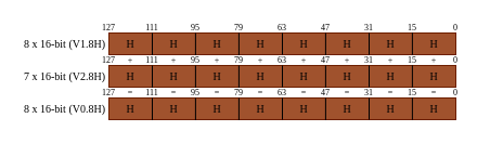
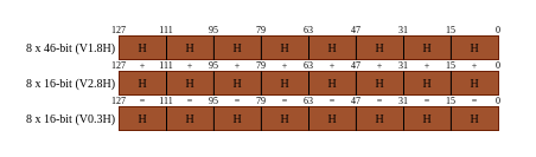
  <mxCell id="0" />
  <mxCell id="1" parent="0" />
  <mxCell id="2" value="" style="rounded=0;whiteSpace=wrap;html=1;fillColor=#a0522d;fontColor=#ffffff;strokeColor=#6D1F00;" vertex="1" parent="1"><mxGeometry x="100" y="30" width="320" height="20" as="geometry" /></mxCell>
  <mxCell id="3" value="" style="endArrow=none;html=1;rounded=0;entryX=0.75;entryY=0;entryDx=0;entryDy=0;exitX=0.75;exitY=1;exitDx=0;exitDy=0;" edge="1" parent="1" source="2" target="2"><mxGeometry width="50" height="50" relative="1" as="geometry"><mxPoint x="324.77" y="152.5" as="sourcePoint" /><mxPoint x="324.77" y="112.5" as="targetPoint" /></mxGeometry></mxCell>
  <mxCell id="4" value="" style="endArrow=none;html=1;rounded=0;entryX=0.5;entryY=0;entryDx=0;entryDy=0;exitX=0.5;exitY=1;exitDx=0;exitDy=0;" edge="1" parent="1" source="2" target="2"><mxGeometry width="50" height="50" relative="1" as="geometry"><mxPoint x="130" y="152.5" as="sourcePoint" /><mxPoint x="180" y="102.5" as="targetPoint" /></mxGeometry></mxCell>
  <mxCell id="5" value="" style="endArrow=none;html=1;rounded=0;entryX=0.125;entryY=0;entryDx=0;entryDy=0;entryPerimeter=0;exitX=0.125;exitY=1.023;exitDx=0;exitDy=0;exitPerimeter=0;" edge="1" parent="1" source="2" target="2"><mxGeometry width="50" height="50" relative="1" as="geometry"><mxPoint x="110" y="122.5" as="sourcePoint" /><mxPoint x="190" y="72.5" as="targetPoint" /></mxGeometry></mxCell>
- <mxCell id="6" value="8 x 16-bit (V1.8H)" style="text;html=1;strokeColor=none;fillColor=none;align=left;verticalAlign=middle;whiteSpace=wrap;rounded=0;fontSize=10;fontFamily=Computer Modern;" vertex="1" parent="1"><mxGeometry x="20" y="32.5" width="90" height="15" as="geometry" /></mxCell>
+ <mxCell id="6" value="8 x 46-bit (V1.8H)" style="text;html=1;strokeColor=none;fillColor=none;align=left;verticalAlign=middle;whiteSpace=wrap;rounded=0;fontSize=10;fontFamily=Computer Modern;" vertex="1" parent="1"><mxGeometry x="20" y="32.5" width="90" height="15" as="geometry" /></mxCell>
  <mxCell id="7" value="0" style="text;html=1;strokeColor=none;fillColor=none;align=center;verticalAlign=middle;whiteSpace=wrap;rounded=0;fontSize=8;fontFamily=Source Code Pro;" vertex="1" parent="1"><mxGeometry x="410" y="20" width="20" height="10" as="geometry" /></mxCell>
  <mxCell id="8" value="127" style="text;html=1;strokeColor=none;fillColor=none;align=center;verticalAlign=middle;whiteSpace=wrap;rounded=0;fontSize=8;fontFamily=Source Code Pro;" vertex="1" parent="1"><mxGeometry x="90" y="20" width="20" height="10" as="geometry" /></mxCell>
  <mxCell id="9" value="63" style="text;html=1;strokeColor=none;fillColor=none;align=center;verticalAlign=middle;whiteSpace=wrap;rounded=0;fontSize=8;fontFamily=Source Code Pro;" vertex="1" parent="1"><mxGeometry x="250" y="20" width="20" height="10" as="geometry" /></mxCell>
  <mxCell id="10" value="31" style="text;html=1;strokeColor=none;fillColor=none;align=center;verticalAlign=middle;whiteSpace=wrap;rounded=0;fontSize=8;fontFamily=Source Code Pro;" vertex="1" parent="1"><mxGeometry x="330" y="20" width="20" height="10" as="geometry" /></mxCell>
  <mxCell id="11" value="95" style="text;html=1;strokeColor=none;fillColor=none;align=center;verticalAlign=middle;whiteSpace=wrap;rounded=0;fontSize=8;fontFamily=Source Code Pro;" vertex="1" parent="1"><mxGeometry x="170" y="20" width="20" height="10" as="geometry" /></mxCell>
  <mxCell id="12" value="111" style="text;html=1;strokeColor=none;fillColor=none;align=center;verticalAlign=middle;whiteSpace=wrap;rounded=0;fontSize=8;fontFamily=Source Code Pro;" vertex="1" parent="1"><mxGeometry x="130" y="20" width="20" height="10" as="geometry" /></mxCell>
  <mxCell id="13" value="47" style="text;html=1;strokeColor=none;fillColor=none;align=center;verticalAlign=middle;whiteSpace=wrap;rounded=0;fontSize=8;fontFamily=Source Code Pro;" vertex="1" parent="1"><mxGeometry x="290" y="20" width="20" height="10" as="geometry" /></mxCell>
  <mxCell id="14" value="15" style="text;html=1;strokeColor=none;fillColor=none;align=center;verticalAlign=middle;whiteSpace=wrap;rounded=0;fontSize=8;fontFamily=Source Code Pro;" vertex="1" parent="1"><mxGeometry x="370" y="20" width="20" height="10" as="geometry" /></mxCell>
  <mxCell id="15" value="79" style="text;html=1;strokeColor=none;fillColor=none;align=center;verticalAlign=middle;whiteSpace=wrap;rounded=0;fontSize=8;fontFamily=Source Code Pro;" vertex="1" parent="1"><mxGeometry x="210" y="20" width="20" height="10" as="geometry" /></mxCell>
  <mxCell id="16" value="" style="endArrow=none;html=1;rounded=0;entryX=0.125;entryY=0;entryDx=0;entryDy=0;entryPerimeter=0;exitX=0.125;exitY=1.023;exitDx=0;exitDy=0;exitPerimeter=0;" edge="1" parent="1"><mxGeometry width="50" height="50" relative="1" as="geometry"><mxPoint x="179.9" y="50.46" as="sourcePoint" /><mxPoint x="179.9" y="30" as="targetPoint" /></mxGeometry></mxCell>
  <mxCell id="17" value="" style="endArrow=none;html=1;rounded=0;entryX=0.125;entryY=0;entryDx=0;entryDy=0;entryPerimeter=0;exitX=0.125;exitY=1.023;exitDx=0;exitDy=0;exitPerimeter=0;" edge="1" parent="1"><mxGeometry width="50" height="50" relative="1" as="geometry"><mxPoint x="219.9" y="50.46" as="sourcePoint" /><mxPoint x="219.9" y="30" as="targetPoint" /></mxGeometry></mxCell>
  <mxCell id="18" value="" style="endArrow=none;html=1;rounded=0;entryX=0.125;entryY=0;entryDx=0;entryDy=0;entryPerimeter=0;exitX=0.125;exitY=1.023;exitDx=0;exitDy=0;exitPerimeter=0;" edge="1" parent="1"><mxGeometry width="50" height="50" relative="1" as="geometry"><mxPoint x="299.9" y="50.46" as="sourcePoint" /><mxPoint x="299.9" y="30" as="targetPoint" /></mxGeometry></mxCell>
  <mxCell id="19" value="" style="endArrow=none;html=1;rounded=0;entryX=0.125;entryY=0;entryDx=0;entryDy=0;entryPerimeter=0;exitX=0.125;exitY=1.023;exitDx=0;exitDy=0;exitPerimeter=0;" edge="1" parent="1"><mxGeometry width="50" height="50" relative="1" as="geometry"><mxPoint x="379.9" y="50.23" as="sourcePoint" /><mxPoint x="379.9" y="29.77" as="targetPoint" /></mxGeometry></mxCell>
  <mxCell id="20" value="H" style="text;html=1;strokeColor=none;fillColor=none;align=center;verticalAlign=middle;whiteSpace=wrap;rounded=0;fontSize=10;fontFamily=Source Code Pro;" vertex="1" parent="1"><mxGeometry x="395" y="35" width="10" height="10" as="geometry" /></mxCell>
  <mxCell id="21" value="H" style="text;html=1;strokeColor=none;fillColor=none;align=center;verticalAlign=middle;whiteSpace=wrap;rounded=0;fontSize=10;fontFamily=Source Code Pro;" vertex="1" parent="1"><mxGeometry x="355" y="35" width="10" height="10" as="geometry" /></mxCell>
  <mxCell id="22" value="H" style="text;html=1;strokeColor=none;fillColor=none;align=center;verticalAlign=middle;whiteSpace=wrap;rounded=0;fontSize=10;fontFamily=Source Code Pro;" vertex="1" parent="1"><mxGeometry x="315" y="35" width="10" height="10" as="geometry" /></mxCell>
  <mxCell id="23" value="H" style="text;html=1;strokeColor=none;fillColor=none;align=center;verticalAlign=middle;whiteSpace=wrap;rounded=0;fontSize=10;fontFamily=Source Code Pro;" vertex="1" parent="1"><mxGeometry x="275" y="35" width="10" height="10" as="geometry" /></mxCell>
  <mxCell id="24" value="H" style="text;html=1;strokeColor=none;fillColor=none;align=center;verticalAlign=middle;whiteSpace=wrap;rounded=0;fontSize=10;fontFamily=Source Code Pro;" vertex="1" parent="1"><mxGeometry x="235" y="35" width="10" height="10" as="geometry" /></mxCell>
  <mxCell id="25" value="H" style="text;html=1;strokeColor=none;fillColor=none;align=center;verticalAlign=middle;whiteSpace=wrap;rounded=0;fontSize=10;fontFamily=Source Code Pro;" vertex="1" parent="1"><mxGeometry x="195" y="35" width="10" height="10" as="geometry" /></mxCell>
  <mxCell id="26" value="H" style="text;html=1;strokeColor=none;fillColor=none;align=center;verticalAlign=middle;whiteSpace=wrap;rounded=0;fontSize=10;fontFamily=Source Code Pro;" vertex="1" parent="1"><mxGeometry x="155" y="35" width="10" height="10" as="geometry" /></mxCell>
  <mxCell id="27" value="H" style="text;html=1;strokeColor=none;fillColor=none;align=center;verticalAlign=middle;whiteSpace=wrap;rounded=0;fontSize=10;fontFamily=Source Code Pro;" vertex="1" parent="1"><mxGeometry x="115" y="35" width="10" height="10" as="geometry" /></mxCell>
  <mxCell id="28" value="" style="rounded=0;whiteSpace=wrap;html=1;fillColor=#a0522d;fontColor=#ffffff;strokeColor=#6D1F00;" vertex="1" parent="1"><mxGeometry x="100" y="60" width="320" height="20" as="geometry" /></mxCell>
  <mxCell id="29" value="" style="endArrow=none;html=1;rounded=0;entryX=0.75;entryY=0;entryDx=0;entryDy=0;exitX=0.75;exitY=1;exitDx=0;exitDy=0;" edge="1" parent="1" source="28" target="28"><mxGeometry width="50" height="50" relative="1" as="geometry"><mxPoint x="324.77" y="182.5" as="sourcePoint" /><mxPoint x="324.77" y="142.5" as="targetPoint" /></mxGeometry></mxCell>
  <mxCell id="30" value="" style="endArrow=none;html=1;rounded=0;entryX=0.5;entryY=0;entryDx=0;entryDy=0;exitX=0.5;exitY=1;exitDx=0;exitDy=0;" edge="1" parent="1" source="28" target="28"><mxGeometry width="50" height="50" relative="1" as="geometry"><mxPoint x="130" y="182.5" as="sourcePoint" /><mxPoint x="180" y="132.5" as="targetPoint" /></mxGeometry></mxCell>
  <mxCell id="31" value="" style="endArrow=none;html=1;rounded=0;entryX=0.125;entryY=0;entryDx=0;entryDy=0;entryPerimeter=0;exitX=0.125;exitY=1.023;exitDx=0;exitDy=0;exitPerimeter=0;" edge="1" parent="1" source="28" target="28"><mxGeometry width="50" height="50" relative="1" as="geometry"><mxPoint x="110" y="152.5" as="sourcePoint" /><mxPoint x="190" y="102.5" as="targetPoint" /></mxGeometry></mxCell>
- <mxCell id="32" value="7 x 16-bit (V2.8H)" style="text;html=1;strokeColor=none;fillColor=none;align=left;verticalAlign=middle;whiteSpace=wrap;rounded=0;fontSize=10;fontFamily=Computer Modern;" vertex="1" parent="1"><mxGeometry x="20" y="62.5" width="90" height="15" as="geometry" /></mxCell>
+ <mxCell id="32" value="8 x 16-bit (V2.8H)" style="text;html=1;strokeColor=none;fillColor=none;align=left;verticalAlign=middle;whiteSpace=wrap;rounded=0;fontSize=10;fontFamily=Computer Modern;" vertex="1" parent="1"><mxGeometry x="20" y="62.5" width="90" height="15" as="geometry" /></mxCell>
  <mxCell id="33" value="0" style="text;html=1;strokeColor=none;fillColor=none;align=center;verticalAlign=middle;whiteSpace=wrap;rounded=0;fontSize=8;fontFamily=Source Code Pro;" vertex="1" parent="1"><mxGeometry x="410" y="50" width="20" height="10" as="geometry" /></mxCell>
  <mxCell id="34" value="127" style="text;html=1;strokeColor=none;fillColor=none;align=center;verticalAlign=middle;whiteSpace=wrap;rounded=0;fontSize=8;fontFamily=Source Code Pro;" vertex="1" parent="1"><mxGeometry x="90" y="50" width="20" height="10" as="geometry" /></mxCell>
  <mxCell id="35" value="63" style="text;html=1;strokeColor=none;fillColor=none;align=center;verticalAlign=middle;whiteSpace=wrap;rounded=0;fontSize=8;fontFamily=Source Code Pro;" vertex="1" parent="1"><mxGeometry x="250" y="50" width="20" height="10" as="geometry" /></mxCell>
  <mxCell id="36" value="31" style="text;html=1;strokeColor=none;fillColor=none;align=center;verticalAlign=middle;whiteSpace=wrap;rounded=0;fontSize=8;fontFamily=Source Code Pro;" vertex="1" parent="1"><mxGeometry x="330" y="50" width="20" height="10" as="geometry" /></mxCell>
  <mxCell id="37" value="95" style="text;html=1;strokeColor=none;fillColor=none;align=center;verticalAlign=middle;whiteSpace=wrap;rounded=0;fontSize=8;fontFamily=Source Code Pro;" vertex="1" parent="1"><mxGeometry x="170" y="50" width="20" height="10" as="geometry" /></mxCell>
  <mxCell id="38" value="111" style="text;html=1;strokeColor=none;fillColor=none;align=center;verticalAlign=middle;whiteSpace=wrap;rounded=0;fontSize=8;fontFamily=Source Code Pro;" vertex="1" parent="1"><mxGeometry x="130" y="50" width="20" height="10" as="geometry" /></mxCell>
  <mxCell id="39" value="47" style="text;html=1;strokeColor=none;fillColor=none;align=center;verticalAlign=middle;whiteSpace=wrap;rounded=0;fontSize=8;fontFamily=Source Code Pro;" vertex="1" parent="1"><mxGeometry x="290" y="50" width="20" height="10" as="geometry" /></mxCell>
  <mxCell id="40" value="15" style="text;html=1;strokeColor=none;fillColor=none;align=center;verticalAlign=middle;whiteSpace=wrap;rounded=0;fontSize=8;fontFamily=Source Code Pro;" vertex="1" parent="1"><mxGeometry x="370" y="50" width="20" height="10" as="geometry" /></mxCell>
  <mxCell id="41" value="79" style="text;html=1;strokeColor=none;fillColor=none;align=center;verticalAlign=middle;whiteSpace=wrap;rounded=0;fontSize=8;fontFamily=Source Code Pro;" vertex="1" parent="1"><mxGeometry x="210" y="50" width="20" height="10" as="geometry" /></mxCell>
  <mxCell id="42" value="" style="endArrow=none;html=1;rounded=0;entryX=0.125;entryY=0;entryDx=0;entryDy=0;entryPerimeter=0;exitX=0.125;exitY=1.023;exitDx=0;exitDy=0;exitPerimeter=0;" edge="1" parent="1"><mxGeometry width="50" height="50" relative="1" as="geometry"><mxPoint x="179.9" y="80.46" as="sourcePoint" /><mxPoint x="179.9" y="60" as="targetPoint" /></mxGeometry></mxCell>
  <mxCell id="43" value="" style="endArrow=none;html=1;rounded=0;entryX=0.125;entryY=0;entryDx=0;entryDy=0;entryPerimeter=0;exitX=0.125;exitY=1.023;exitDx=0;exitDy=0;exitPerimeter=0;" edge="1" parent="1"><mxGeometry width="50" height="50" relative="1" as="geometry"><mxPoint x="219.9" y="80.46" as="sourcePoint" /><mxPoint x="219.9" y="60" as="targetPoint" /></mxGeometry></mxCell>
  <mxCell id="44" value="" style="endArrow=none;html=1;rounded=0;entryX=0.125;entryY=0;entryDx=0;entryDy=0;entryPerimeter=0;exitX=0.125;exitY=1.023;exitDx=0;exitDy=0;exitPerimeter=0;" edge="1" parent="1"><mxGeometry width="50" height="50" relative="1" as="geometry"><mxPoint x="299.9" y="80.46" as="sourcePoint" /><mxPoint x="299.9" y="60" as="targetPoint" /></mxGeometry></mxCell>
  <mxCell id="45" value="" style="endArrow=none;html=1;rounded=0;entryX=0.125;entryY=0;entryDx=0;entryDy=0;entryPerimeter=0;exitX=0.125;exitY=1.023;exitDx=0;exitDy=0;exitPerimeter=0;" edge="1" parent="1"><mxGeometry width="50" height="50" relative="1" as="geometry"><mxPoint x="379.9" y="80.23" as="sourcePoint" /><mxPoint x="379.9" y="59.77" as="targetPoint" /></mxGeometry></mxCell>
  <mxCell id="46" value="H" style="text;html=1;strokeColor=none;fillColor=none;align=center;verticalAlign=middle;whiteSpace=wrap;rounded=0;fontSize=10;fontFamily=Source Code Pro;" vertex="1" parent="1"><mxGeometry x="395" y="65" width="10" height="10" as="geometry" /></mxCell>
  <mxCell id="47" value="H" style="text;html=1;strokeColor=none;fillColor=none;align=center;verticalAlign=middle;whiteSpace=wrap;rounded=0;fontSize=10;fontFamily=Source Code Pro;" vertex="1" parent="1"><mxGeometry x="355" y="65" width="10" height="10" as="geometry" /></mxCell>
  <mxCell id="48" value="H" style="text;html=1;strokeColor=none;fillColor=none;align=center;verticalAlign=middle;whiteSpace=wrap;rounded=0;fontSize=10;fontFamily=Source Code Pro;" vertex="1" parent="1"><mxGeometry x="315" y="65" width="10" height="10" as="geometry" /></mxCell>
  <mxCell id="49" value="H" style="text;html=1;strokeColor=none;fillColor=none;align=center;verticalAlign=middle;whiteSpace=wrap;rounded=0;fontSize=10;fontFamily=Source Code Pro;" vertex="1" parent="1"><mxGeometry x="275" y="65" width="10" height="10" as="geometry" /></mxCell>
  <mxCell id="50" value="H" style="text;html=1;strokeColor=none;fillColor=none;align=center;verticalAlign=middle;whiteSpace=wrap;rounded=0;fontSize=10;fontFamily=Source Code Pro;" vertex="1" parent="1"><mxGeometry x="235" y="65" width="10" height="10" as="geometry" /></mxCell>
  <mxCell id="51" value="H" style="text;html=1;strokeColor=none;fillColor=none;align=center;verticalAlign=middle;whiteSpace=wrap;rounded=0;fontSize=10;fontFamily=Source Code Pro;" vertex="1" parent="1"><mxGeometry x="195" y="65" width="10" height="10" as="geometry" /></mxCell>
  <mxCell id="52" value="H" style="text;html=1;strokeColor=none;fillColor=none;align=center;verticalAlign=middle;whiteSpace=wrap;rounded=0;fontSize=10;fontFamily=Source Code Pro;" vertex="1" parent="1"><mxGeometry x="155" y="65" width="10" height="10" as="geometry" /></mxCell>
  <mxCell id="53" value="H" style="text;html=1;strokeColor=none;fillColor=none;align=center;verticalAlign=middle;whiteSpace=wrap;rounded=0;fontSize=10;fontFamily=Source Code Pro;" vertex="1" parent="1"><mxGeometry x="115" y="65" width="10" height="10" as="geometry" /></mxCell>
  <mxCell id="54" value="" style="rounded=0;whiteSpace=wrap;html=1;fillColor=#a0522d;fontColor=#ffffff;strokeColor=#6D1F00;" vertex="1" parent="1"><mxGeometry x="100" y="90" width="320" height="20" as="geometry" /></mxCell>
  <mxCell id="55" value="" style="endArrow=none;html=1;rounded=0;entryX=0.75;entryY=0;entryDx=0;entryDy=0;exitX=0.75;exitY=1;exitDx=0;exitDy=0;" edge="1" parent="1" source="54" target="54"><mxGeometry width="50" height="50" relative="1" as="geometry"><mxPoint x="324.77" y="212.5" as="sourcePoint" /><mxPoint x="324.77" y="172.5" as="targetPoint" /></mxGeometry></mxCell>
  <mxCell id="56" value="" style="endArrow=none;html=1;rounded=0;entryX=0.5;entryY=0;entryDx=0;entryDy=0;exitX=0.5;exitY=1;exitDx=0;exitDy=0;" edge="1" parent="1" source="54" target="54"><mxGeometry width="50" height="50" relative="1" as="geometry"><mxPoint x="130" y="212.5" as="sourcePoint" /><mxPoint x="180" y="162.5" as="targetPoint" /></mxGeometry></mxCell>
  <mxCell id="57" value="" style="endArrow=none;html=1;rounded=0;entryX=0.125;entryY=0;entryDx=0;entryDy=0;entryPerimeter=0;exitX=0.125;exitY=1.023;exitDx=0;exitDy=0;exitPerimeter=0;" edge="1" parent="1" source="54" target="54"><mxGeometry width="50" height="50" relative="1" as="geometry"><mxPoint x="110" y="182.5" as="sourcePoint" /><mxPoint x="190" y="132.5" as="targetPoint" /></mxGeometry></mxCell>
- <mxCell id="58" value="8 x 16-bit (V0.8H)" style="text;html=1;strokeColor=none;fillColor=none;align=left;verticalAlign=middle;whiteSpace=wrap;rounded=0;fontSize=10;fontFamily=Computer Modern;" vertex="1" parent="1"><mxGeometry x="20" y="92.5" width="90" height="15" as="geometry" /></mxCell>
+ <mxCell id="58" value="8 x 16-bit (V0.3H)" style="text;html=1;strokeColor=none;fillColor=none;align=left;verticalAlign=middle;whiteSpace=wrap;rounded=0;fontSize=10;fontFamily=Computer Modern;" vertex="1" parent="1"><mxGeometry x="20" y="92.5" width="90" height="15" as="geometry" /></mxCell>
  <mxCell id="59" value="0" style="text;html=1;strokeColor=none;fillColor=none;align=center;verticalAlign=middle;whiteSpace=wrap;rounded=0;fontSize=8;fontFamily=Source Code Pro;" vertex="1" parent="1"><mxGeometry x="410" y="80" width="20" height="10" as="geometry" /></mxCell>
  <mxCell id="60" value="127" style="text;html=1;strokeColor=none;fillColor=none;align=center;verticalAlign=middle;whiteSpace=wrap;rounded=0;fontSize=8;fontFamily=Source Code Pro;" vertex="1" parent="1"><mxGeometry x="90" y="80" width="20" height="10" as="geometry" /></mxCell>
  <mxCell id="61" value="63" style="text;html=1;strokeColor=none;fillColor=none;align=center;verticalAlign=middle;whiteSpace=wrap;rounded=0;fontSize=8;fontFamily=Source Code Pro;" vertex="1" parent="1"><mxGeometry x="250" y="80" width="20" height="10" as="geometry" /></mxCell>
  <mxCell id="62" value="31" style="text;html=1;strokeColor=none;fillColor=none;align=center;verticalAlign=middle;whiteSpace=wrap;rounded=0;fontSize=8;fontFamily=Source Code Pro;" vertex="1" parent="1"><mxGeometry x="330" y="80" width="20" height="10" as="geometry" /></mxCell>
  <mxCell id="63" value="95" style="text;html=1;strokeColor=none;fillColor=none;align=center;verticalAlign=middle;whiteSpace=wrap;rounded=0;fontSize=8;fontFamily=Source Code Pro;" vertex="1" parent="1"><mxGeometry x="170" y="80" width="20" height="10" as="geometry" /></mxCell>
  <mxCell id="64" value="111" style="text;html=1;strokeColor=none;fillColor=none;align=center;verticalAlign=middle;whiteSpace=wrap;rounded=0;fontSize=8;fontFamily=Source Code Pro;" vertex="1" parent="1"><mxGeometry x="130" y="80" width="20" height="10" as="geometry" /></mxCell>
  <mxCell id="65" value="47" style="text;html=1;strokeColor=none;fillColor=none;align=center;verticalAlign=middle;whiteSpace=wrap;rounded=0;fontSize=8;fontFamily=Source Code Pro;" vertex="1" parent="1"><mxGeometry x="290" y="80" width="20" height="10" as="geometry" /></mxCell>
  <mxCell id="66" value="15" style="text;html=1;strokeColor=none;fillColor=none;align=center;verticalAlign=middle;whiteSpace=wrap;rounded=0;fontSize=8;fontFamily=Source Code Pro;" vertex="1" parent="1"><mxGeometry x="370" y="80" width="20" height="10" as="geometry" /></mxCell>
  <mxCell id="67" value="79" style="text;html=1;strokeColor=none;fillColor=none;align=center;verticalAlign=middle;whiteSpace=wrap;rounded=0;fontSize=8;fontFamily=Source Code Pro;" vertex="1" parent="1"><mxGeometry x="210" y="80" width="20" height="10" as="geometry" /></mxCell>
  <mxCell id="68" value="" style="endArrow=none;html=1;rounded=0;entryX=0.125;entryY=0;entryDx=0;entryDy=0;entryPerimeter=0;exitX=0.125;exitY=1.023;exitDx=0;exitDy=0;exitPerimeter=0;" edge="1" parent="1"><mxGeometry width="50" height="50" relative="1" as="geometry"><mxPoint x="179.9" y="110.46" as="sourcePoint" /><mxPoint x="179.9" y="90" as="targetPoint" /></mxGeometry></mxCell>
  <mxCell id="69" value="" style="endArrow=none;html=1;rounded=0;entryX=0.125;entryY=0;entryDx=0;entryDy=0;entryPerimeter=0;exitX=0.125;exitY=1.023;exitDx=0;exitDy=0;exitPerimeter=0;" edge="1" parent="1"><mxGeometry width="50" height="50" relative="1" as="geometry"><mxPoint x="219.9" y="110.46" as="sourcePoint" /><mxPoint x="219.9" y="90" as="targetPoint" /></mxGeometry></mxCell>
  <mxCell id="70" value="" style="endArrow=none;html=1;rounded=0;entryX=0.125;entryY=0;entryDx=0;entryDy=0;entryPerimeter=0;exitX=0.125;exitY=1.023;exitDx=0;exitDy=0;exitPerimeter=0;" edge="1" parent="1"><mxGeometry width="50" height="50" relative="1" as="geometry"><mxPoint x="299.9" y="110.46" as="sourcePoint" /><mxPoint x="299.9" y="90" as="targetPoint" /></mxGeometry></mxCell>
  <mxCell id="71" value="" style="endArrow=none;html=1;rounded=0;entryX=0.125;entryY=0;entryDx=0;entryDy=0;entryPerimeter=0;exitX=0.125;exitY=1.023;exitDx=0;exitDy=0;exitPerimeter=0;" edge="1" parent="1"><mxGeometry width="50" height="50" relative="1" as="geometry"><mxPoint x="379.9" y="110.23" as="sourcePoint" /><mxPoint x="379.9" y="89.77" as="targetPoint" /></mxGeometry></mxCell>
  <mxCell id="72" value="H" style="text;html=1;strokeColor=none;fillColor=none;align=center;verticalAlign=middle;whiteSpace=wrap;rounded=0;fontSize=10;fontFamily=Source Code Pro;" vertex="1" parent="1"><mxGeometry x="395" y="95" width="10" height="10" as="geometry" /></mxCell>
  <mxCell id="73" value="H" style="text;html=1;strokeColor=none;fillColor=none;align=center;verticalAlign=middle;whiteSpace=wrap;rounded=0;fontSize=10;fontFamily=Source Code Pro;" vertex="1" parent="1"><mxGeometry x="355" y="95" width="10" height="10" as="geometry" /></mxCell>
  <mxCell id="74" value="H" style="text;html=1;strokeColor=none;fillColor=none;align=center;verticalAlign=middle;whiteSpace=wrap;rounded=0;fontSize=10;fontFamily=Source Code Pro;" vertex="1" parent="1"><mxGeometry x="315" y="95" width="10" height="10" as="geometry" /></mxCell>
  <mxCell id="75" value="H" style="text;html=1;strokeColor=none;fillColor=none;align=center;verticalAlign=middle;whiteSpace=wrap;rounded=0;fontSize=10;fontFamily=Source Code Pro;" vertex="1" parent="1"><mxGeometry x="275" y="95" width="10" height="10" as="geometry" /></mxCell>
  <mxCell id="76" value="H" style="text;html=1;strokeColor=none;fillColor=none;align=center;verticalAlign=middle;whiteSpace=wrap;rounded=0;fontSize=10;fontFamily=Source Code Pro;" vertex="1" parent="1"><mxGeometry x="235" y="95" width="10" height="10" as="geometry" /></mxCell>
  <mxCell id="77" value="H" style="text;html=1;strokeColor=none;fillColor=none;align=center;verticalAlign=middle;whiteSpace=wrap;rounded=0;fontSize=10;fontFamily=Source Code Pro;" vertex="1" parent="1"><mxGeometry x="195" y="95" width="10" height="10" as="geometry" /></mxCell>
  <mxCell id="78" value="H" style="text;html=1;strokeColor=none;fillColor=none;align=center;verticalAlign=middle;whiteSpace=wrap;rounded=0;fontSize=10;fontFamily=Source Code Pro;" vertex="1" parent="1"><mxGeometry x="155" y="95" width="10" height="10" as="geometry" /></mxCell>
  <mxCell id="79" value="H" style="text;html=1;strokeColor=none;fillColor=none;align=center;verticalAlign=middle;whiteSpace=wrap;rounded=0;fontSize=10;fontFamily=Source Code Pro;" vertex="1" parent="1"><mxGeometry x="115" y="95" width="10" height="10" as="geometry" /></mxCell>
  <mxCell id="80" value="+" style="text;html=1;strokeColor=none;fillColor=none;align=center;verticalAlign=middle;whiteSpace=wrap;rounded=0;fontSize=8;fontFamily=Source Code Pro;" vertex="1" parent="1"><mxGeometry x="390" y="50" width="20" height="10" as="geometry" /></mxCell>
  <mxCell id="81" value="+" style="text;html=1;strokeColor=none;fillColor=none;align=center;verticalAlign=middle;whiteSpace=wrap;rounded=0;fontSize=8;fontFamily=Source Code Pro;" vertex="1" parent="1"><mxGeometry x="230" y="50" width="20" height="10" as="geometry" /></mxCell>
  <mxCell id="82" value="+" style="text;html=1;strokeColor=none;fillColor=none;align=center;verticalAlign=middle;whiteSpace=wrap;rounded=0;fontSize=8;fontFamily=Source Code Pro;" vertex="1" parent="1"><mxGeometry x="310" y="50" width="20" height="10" as="geometry" /></mxCell>
  <mxCell id="83" value="+" style="text;html=1;strokeColor=none;fillColor=none;align=center;verticalAlign=middle;whiteSpace=wrap;rounded=0;fontSize=8;fontFamily=Source Code Pro;" vertex="1" parent="1"><mxGeometry x="150" y="50" width="20" height="10" as="geometry" /></mxCell>
  <mxCell id="84" value="+" style="text;html=1;strokeColor=none;fillColor=none;align=center;verticalAlign=middle;whiteSpace=wrap;rounded=0;fontSize=8;fontFamily=Source Code Pro;" vertex="1" parent="1"><mxGeometry x="110" y="50" width="20" height="10" as="geometry" /></mxCell>
  <mxCell id="85" value="+" style="text;html=1;strokeColor=none;fillColor=none;align=center;verticalAlign=middle;whiteSpace=wrap;rounded=0;fontSize=8;fontFamily=Source Code Pro;" vertex="1" parent="1"><mxGeometry x="270" y="50" width="20" height="10" as="geometry" /></mxCell>
  <mxCell id="86" value="+" style="text;html=1;strokeColor=none;fillColor=none;align=center;verticalAlign=middle;whiteSpace=wrap;rounded=0;fontSize=8;fontFamily=Source Code Pro;" vertex="1" parent="1"><mxGeometry x="350" y="50" width="20" height="10" as="geometry" /></mxCell>
  <mxCell id="87" value="+" style="text;html=1;strokeColor=none;fillColor=none;align=center;verticalAlign=middle;whiteSpace=wrap;rounded=0;fontSize=8;fontFamily=Source Code Pro;" vertex="1" parent="1"><mxGeometry x="190" y="50" width="20" height="10" as="geometry" /></mxCell>
  <mxCell id="88" value="=" style="text;html=1;strokeColor=none;fillColor=none;align=center;verticalAlign=middle;whiteSpace=wrap;rounded=0;fontSize=8;fontFamily=Source Code Pro;" vertex="1" parent="1"><mxGeometry x="390" y="80" width="20" height="10" as="geometry" /></mxCell>
  <mxCell id="89" value="=" style="text;html=1;strokeColor=none;fillColor=none;align=center;verticalAlign=middle;whiteSpace=wrap;rounded=0;fontSize=8;fontFamily=Source Code Pro;" vertex="1" parent="1"><mxGeometry x="230" y="80" width="20" height="10" as="geometry" /></mxCell>
  <mxCell id="90" value="=" style="text;html=1;strokeColor=none;fillColor=none;align=center;verticalAlign=middle;whiteSpace=wrap;rounded=0;fontSize=8;fontFamily=Source Code Pro;" vertex="1" parent="1"><mxGeometry x="310" y="80" width="20" height="10" as="geometry" /></mxCell>
  <mxCell id="91" value="=" style="text;html=1;strokeColor=none;fillColor=none;align=center;verticalAlign=middle;whiteSpace=wrap;rounded=0;fontSize=8;fontFamily=Source Code Pro;" vertex="1" parent="1"><mxGeometry x="150" y="80" width="20" height="10" as="geometry" /></mxCell>
  <mxCell id="92" value="=" style="text;html=1;strokeColor=none;fillColor=none;align=center;verticalAlign=middle;whiteSpace=wrap;rounded=0;fontSize=8;fontFamily=Source Code Pro;" vertex="1" parent="1"><mxGeometry x="110" y="80" width="20" height="10" as="geometry" /></mxCell>
  <mxCell id="93" value="=" style="text;html=1;strokeColor=none;fillColor=none;align=center;verticalAlign=middle;whiteSpace=wrap;rounded=0;fontSize=8;fontFamily=Source Code Pro;" vertex="1" parent="1"><mxGeometry x="270" y="80" width="20" height="10" as="geometry" /></mxCell>
  <mxCell id="94" value="=" style="text;html=1;strokeColor=none;fillColor=none;align=center;verticalAlign=middle;whiteSpace=wrap;rounded=0;fontSize=8;fontFamily=Source Code Pro;" vertex="1" parent="1"><mxGeometry x="350" y="80" width="20" height="10" as="geometry" /></mxCell>
  <mxCell id="95" value="=" style="text;html=1;strokeColor=none;fillColor=none;align=center;verticalAlign=middle;whiteSpace=wrap;rounded=0;fontSize=8;fontFamily=Source Code Pro;" vertex="1" parent="1"><mxGeometry x="190" y="80" width="20" height="10" as="geometry" /></mxCell>
